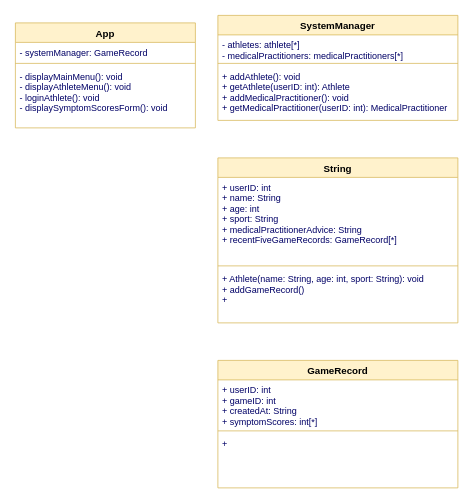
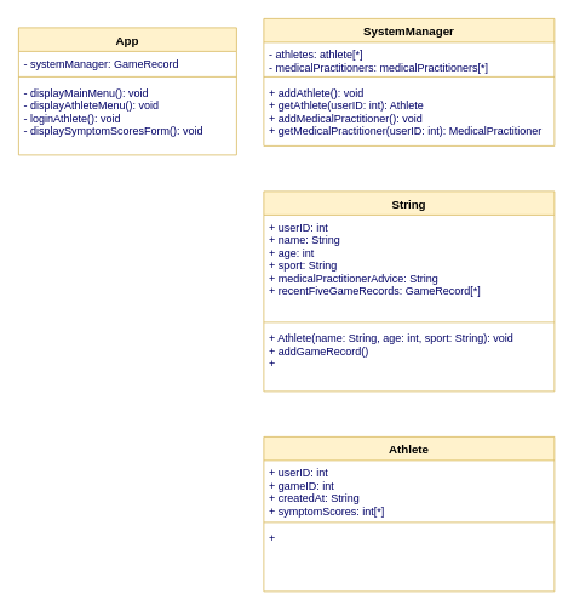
  <mxCell id="0" />
  <mxCell id="1" parent="0" />
  <mxCell id="2" value="App" style="swimlane;fontStyle=1;align=center;verticalAlign=top;childLayout=stackLayout;horizontal=1;startSize=26;horizontalStack=0;resizeParent=1;resizeParentMax=0;resizeLast=0;collapsible=1;marginBottom=0;swimlaneFillColor=#ffffff;strokeColor=#d6b656;strokeWidth=1;fillColor=#fff2cc;fontSize=13;" parent="1" vertex="1"><mxGeometry x="20" y="30" width="240" height="140" as="geometry" /></mxCell>
  <mxCell id="3" value="- systemManager: GameRecord" style="text;strokeColor=none;fillColor=none;align=left;verticalAlign=top;spacingLeft=4;spacingRight=4;overflow=hidden;rotatable=0;points=[[0,0.5],[1,0.5]];portConstraint=eastwest;fontColor=#000066;" parent="2" vertex="1"><mxGeometry y="26" width="240" height="24" as="geometry" /></mxCell>
  <mxCell id="4" value="" style="line;strokeWidth=1;fillColor=#fff2cc;align=left;verticalAlign=middle;spacingTop=-1;spacingLeft=3;spacingRight=3;rotatable=0;labelPosition=right;points=[];portConstraint=eastwest;strokeColor=#d6b656;" parent="2" vertex="1"><mxGeometry y="50" width="240" height="8" as="geometry" /></mxCell>
  <mxCell id="5" value="- displayMainMenu(): void&#10;- displayAthleteMenu(): void&#10;- loginAthlete(): void&#10;- displaySymptomScoresForm(): void" style="text;strokeColor=none;fillColor=none;align=left;verticalAlign=top;spacingLeft=4;spacingRight=4;overflow=hidden;rotatable=0;points=[[0,0.5],[1,0.5]];portConstraint=eastwest;fontColor=#000066;" parent="2" vertex="1"><mxGeometry y="58" width="240" height="82" as="geometry" /></mxCell>
  <mxCell id="6" value="SystemManager" style="swimlane;fontStyle=1;align=center;verticalAlign=top;childLayout=stackLayout;horizontal=1;startSize=26;horizontalStack=0;resizeParent=1;resizeParentMax=0;resizeLast=0;collapsible=1;marginBottom=0;swimlaneFillColor=#ffffff;strokeColor=#d6b656;strokeWidth=1;fillColor=#fff2cc;fontSize=13;" parent="1" vertex="1"><mxGeometry x="290" y="20" width="320" height="140" as="geometry" /></mxCell>
  <mxCell id="7" value="- athletes: athlete[*]&#10;- medicalPractitioners: medicalPractitioners[*]" style="text;strokeColor=none;fillColor=none;align=left;verticalAlign=top;spacingLeft=4;spacingRight=4;overflow=hidden;rotatable=0;points=[[0,0.5],[1,0.5]];portConstraint=eastwest;fontColor=#000066;" parent="6" vertex="1"><mxGeometry y="26" width="320" height="34" as="geometry" /></mxCell>
  <mxCell id="8" value="" style="line;strokeWidth=1;fillColor=#fff2cc;align=left;verticalAlign=middle;spacingTop=-1;spacingLeft=3;spacingRight=3;rotatable=0;labelPosition=right;points=[];portConstraint=eastwest;strokeColor=#d6b656;" parent="6" vertex="1"><mxGeometry y="60" width="320" height="8" as="geometry" /></mxCell>
  <mxCell id="9" value="+ addAthlete(): void&#10;+ getAthlete(userID: int): Athlete&#10;+ addMedicalPractitioner(): void&#10;+ getMedicalPractitioner(userID: int): MedicalPractitioner" style="text;strokeColor=none;fillColor=none;align=left;verticalAlign=top;spacingLeft=4;spacingRight=4;overflow=hidden;rotatable=0;points=[[0,0.5],[1,0.5]];portConstraint=eastwest;fontColor=#000066;" parent="6" vertex="1"><mxGeometry y="68" width="320" height="72" as="geometry" /></mxCell>
  <mxCell id="10" value="String" style="swimlane;fontStyle=1;align=center;verticalAlign=top;childLayout=stackLayout;horizontal=1;startSize=26;horizontalStack=0;resizeParent=1;resizeParentMax=0;resizeLast=0;collapsible=1;marginBottom=0;swimlaneFillColor=#ffffff;strokeColor=#d6b656;strokeWidth=1;fillColor=#fff2cc;fontSize=13;" parent="1" vertex="1"><mxGeometry x="290" y="210" width="320" height="220" as="geometry" /></mxCell>
  <mxCell id="11" value="+ userID: int&#10;+ name: String&#10;+ age: int&#10;+ sport: String&#10;+ medicalPractitionerAdvice: String&#10;+ recentFiveGameRecords: GameRecord[*]" style="text;strokeColor=none;fillColor=none;align=left;verticalAlign=top;spacingLeft=4;spacingRight=4;overflow=hidden;rotatable=0;points=[[0,0.5],[1,0.5]];portConstraint=eastwest;fontColor=#000066;" parent="10" vertex="1"><mxGeometry y="26" width="320" height="114" as="geometry" /></mxCell>
  <mxCell id="12" value="" style="line;strokeWidth=1;fillColor=#fff2cc;align=left;verticalAlign=middle;spacingTop=-1;spacingLeft=3;spacingRight=3;rotatable=0;labelPosition=right;points=[];portConstraint=eastwest;strokeColor=#d6b656;" parent="10" vertex="1"><mxGeometry y="140" width="320" height="8" as="geometry" /></mxCell>
  <mxCell id="13" value="+ Athlete(name: String, age: int, sport: String): void&#10;+ addGameRecord()&#10;+ " style="text;strokeColor=none;fillColor=none;align=left;verticalAlign=top;spacingLeft=4;spacingRight=4;overflow=hidden;rotatable=0;points=[[0,0.5],[1,0.5]];portConstraint=eastwest;fontColor=#000066;" parent="10" vertex="1"><mxGeometry y="148" width="320" height="72" as="geometry" /></mxCell>
- <mxCell id="14" value="GameRecord" style="swimlane;fontStyle=1;align=center;verticalAlign=top;childLayout=stackLayout;horizontal=1;startSize=26;horizontalStack=0;resizeParent=1;resizeParentMax=0;resizeLast=0;collapsible=1;marginBottom=0;swimlaneFillColor=#ffffff;strokeColor=#d6b656;strokeWidth=1;fillColor=#fff2cc;fontSize=13;" parent="1" vertex="1"><mxGeometry x="290" y="480" width="320" height="170" as="geometry" /></mxCell>
+ <mxCell id="14" value="Athlete" style="swimlane;fontStyle=1;align=center;verticalAlign=top;childLayout=stackLayout;horizontal=1;startSize=26;horizontalStack=0;resizeParent=1;resizeParentMax=0;resizeLast=0;collapsible=1;marginBottom=0;swimlaneFillColor=#ffffff;strokeColor=#d6b656;strokeWidth=1;fillColor=#fff2cc;fontSize=13;" parent="1" vertex="1"><mxGeometry x="290" y="480" width="320" height="170" as="geometry" /></mxCell>
  <mxCell id="15" value="+ userID: int&#10;+ gameID: int&#10;+ createdAt: String&#10;+ symptomScores: int[*]" style="text;strokeColor=none;fillColor=none;align=left;verticalAlign=top;spacingLeft=4;spacingRight=4;overflow=hidden;rotatable=0;points=[[0,0.5],[1,0.5]];portConstraint=eastwest;fontColor=#000066;" parent="14" vertex="1"><mxGeometry y="26" width="320" height="64" as="geometry" /></mxCell>
  <mxCell id="16" value="" style="line;strokeWidth=1;fillColor=#fff2cc;align=left;verticalAlign=middle;spacingTop=-1;spacingLeft=3;spacingRight=3;rotatable=0;labelPosition=right;points=[];portConstraint=eastwest;strokeColor=#d6b656;" parent="14" vertex="1"><mxGeometry y="90" width="320" height="8" as="geometry" /></mxCell>
  <mxCell id="17" value="+ " style="text;strokeColor=none;fillColor=none;align=left;verticalAlign=top;spacingLeft=4;spacingRight=4;overflow=hidden;rotatable=0;points=[[0,0.5],[1,0.5]];portConstraint=eastwest;fontColor=#000066;" parent="14" vertex="1"><mxGeometry y="98" width="320" height="72" as="geometry" /></mxCell>
